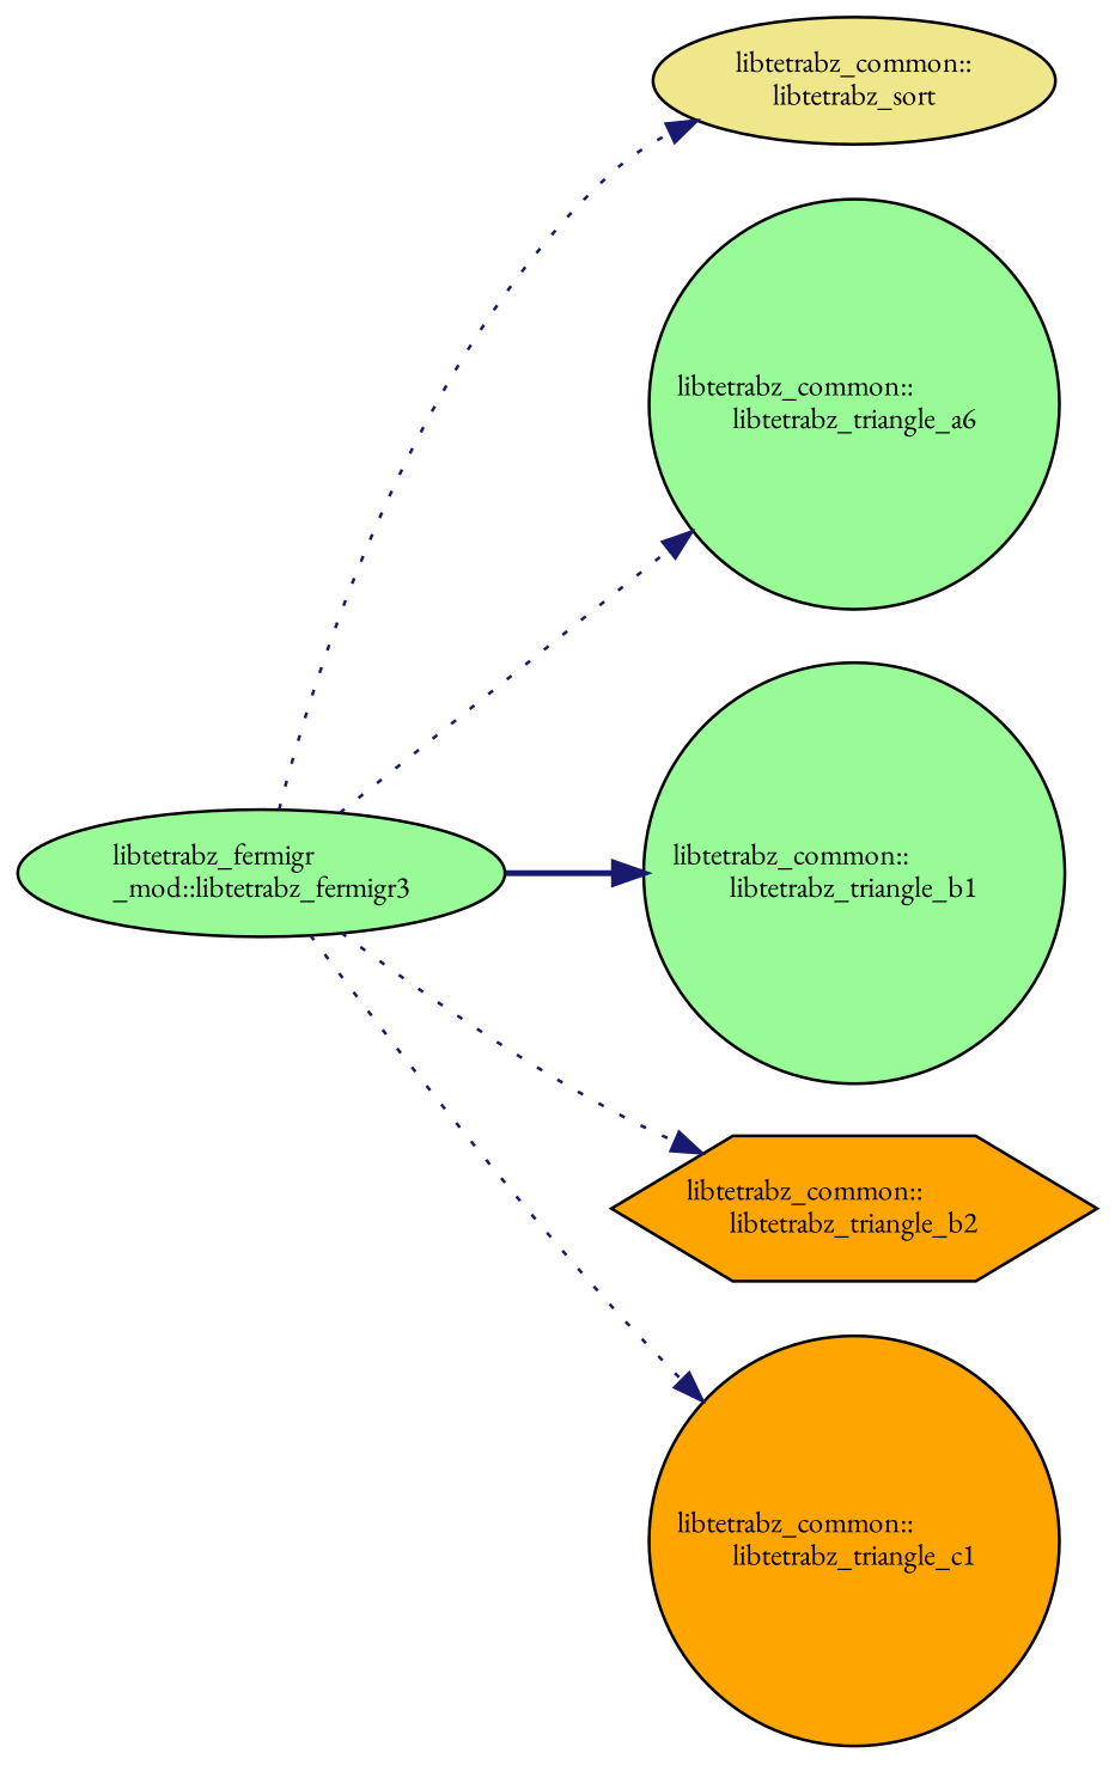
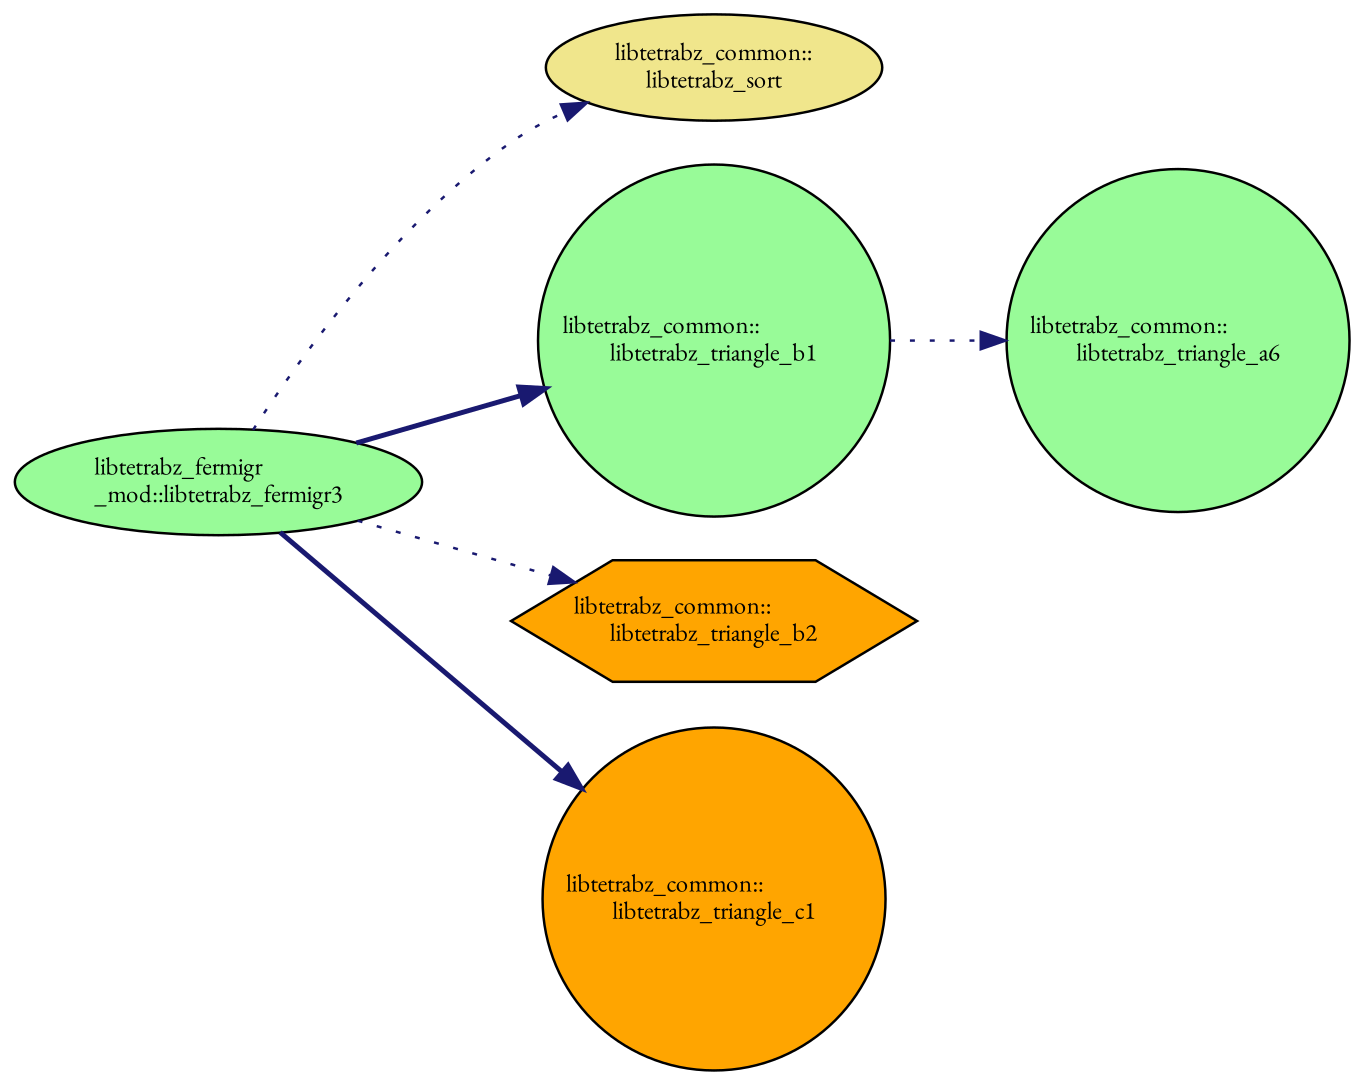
  digraph {
    fontname="EB Garamond"
    rankdir=LR
    node [color=black fillcolor=palegreen fontname="EB Garamond" fontsize=10 shape=circle style=filled]
    edge [color=midnightblue fontname="EB Garamond" fontsize=10 labelfontname=Helvetica labelfontsize=10 style=dotted]
    n1 [fontcolor=black height=0.2 label="libtetrabz_fermigr\l_mod::libtetrabz_fermigr3" shape=ellipse width=0.4]
    n2 [fillcolor=khaki height=0.2 label="libtetrabz_common::\llibtetrabz_sort" shape=ellipse width=0.4]
    n3 [height=0.2 label="libtetrabz_common::\llibtetrabz_triangle_a6" width=0.4]
    n4 [height=0.2 label="libtetrabz_common::\llibtetrabz_triangle_b1" width=0.4]
    n5 [fillcolor=orange height=0.2 label="libtetrabz_common::\llibtetrabz_triangle_b2" shape=hexagon width=0.4]
    n6 [fillcolor=orange height=0.2 label="libtetrabz_common::\llibtetrabz_triangle_c1" width=0.4]
    n1 -> n2
-   n1 -> n3
+   n4 -> n3
    n1 -> n4 [style=bold]
    n1 -> n5
-   n1 -> n6
+   n1 -> n6 [style=bold]
  }
